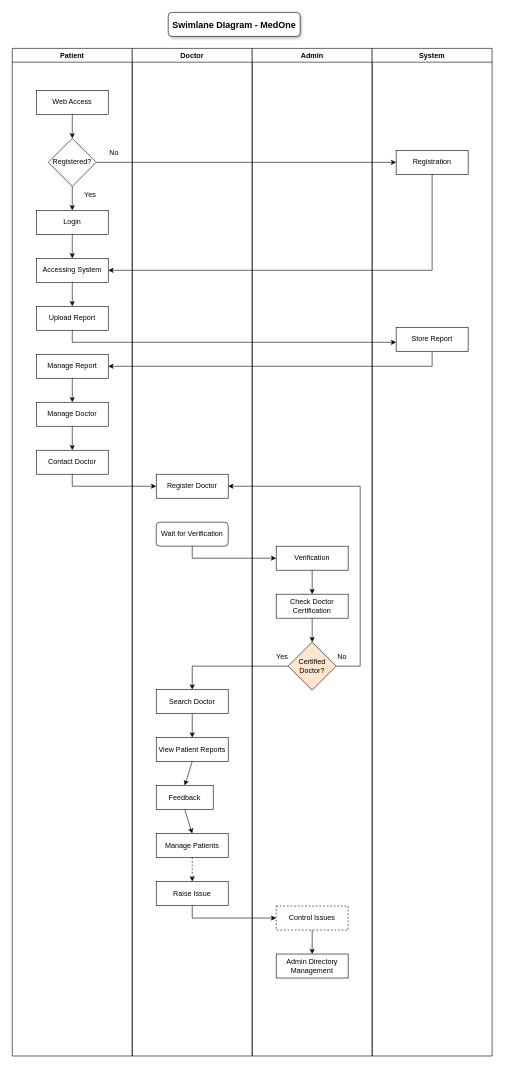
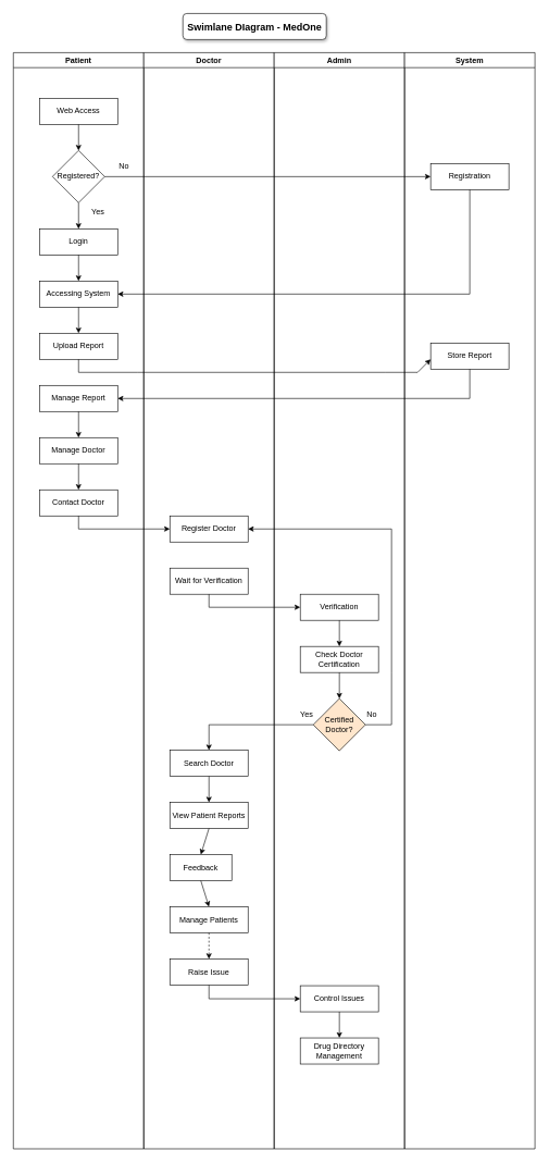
  <mxCell id="0" />
  <mxCell id="1" parent="0" />
  <mxCell id="2" value="Patient" style="swimlane;whiteSpace=wrap;html=1;" vertex="1" parent="1"><mxGeometry x="20" y="80" width="200" height="1680" as="geometry" /></mxCell>
  <mxCell id="3" value="Web Access" style="rounded=0;whiteSpace=wrap;html=1;" vertex="1" parent="2"><mxGeometry x="40" y="70" width="120" height="40" as="geometry" /></mxCell>
  <mxCell id="4" value="Registered?" style="rhombus;whiteSpace=wrap;html=1;" vertex="1" parent="2"><mxGeometry x="60" y="150" width="80" height="80" as="geometry" /></mxCell>
  <mxCell id="5" value="" style="endArrow=classic;html=1;rounded=0;exitX=0.5;exitY=1;exitDx=0;exitDy=0;entryX=0.5;entryY=0;entryDx=0;entryDy=0;" edge="1" parent="2" source="3" target="4"><mxGeometry width="50" height="50" relative="1" as="geometry"><mxPoint x="75" y="170" as="sourcePoint" /><mxPoint x="125" y="120" as="targetPoint" /></mxGeometry></mxCell>
  <mxCell id="6" value="No" style="text;html=1;strokeColor=none;fillColor=none;align=center;verticalAlign=middle;whiteSpace=wrap;rounded=0;" vertex="1" parent="2"><mxGeometry x="140" y="160" width="60" height="30" as="geometry" /></mxCell>
  <mxCell id="7" value="Login" style="rounded=0;whiteSpace=wrap;html=1;" vertex="1" parent="2"><mxGeometry x="40" y="270" width="120" height="40" as="geometry" /></mxCell>
  <mxCell id="8" value="" style="endArrow=classic;html=1;rounded=0;exitX=0.5;exitY=1;exitDx=0;exitDy=0;entryX=0.5;entryY=0;entryDx=0;entryDy=0;" edge="1" parent="2" source="4" target="7"><mxGeometry width="50" height="50" relative="1" as="geometry"><mxPoint x="100" y="260" as="sourcePoint" /><mxPoint x="150" y="210" as="targetPoint" /></mxGeometry></mxCell>
  <mxCell id="9" value="Yes" style="text;html=1;strokeColor=none;fillColor=none;align=center;verticalAlign=middle;whiteSpace=wrap;rounded=0;" vertex="1" parent="2"><mxGeometry x="100" y="230" width="60" height="30" as="geometry" /></mxCell>
  <mxCell id="10" value="Accessing System" style="rounded=0;whiteSpace=wrap;html=1;" vertex="1" parent="2"><mxGeometry x="40" y="350" width="120" height="40" as="geometry" /></mxCell>
  <mxCell id="11" value="" style="endArrow=classic;html=1;rounded=0;exitX=0.5;exitY=1;exitDx=0;exitDy=0;entryX=0.5;entryY=0;entryDx=0;entryDy=0;" edge="1" parent="2" source="7" target="10"><mxGeometry width="50" height="50" relative="1" as="geometry"><mxPoint x="350" y="300" as="sourcePoint" /><mxPoint x="400" y="250" as="targetPoint" /></mxGeometry></mxCell>
  <mxCell id="12" value="Upload Report" style="rounded=0;whiteSpace=wrap;html=1;" vertex="1" parent="2"><mxGeometry x="40" y="430" width="120" height="40" as="geometry" /></mxCell>
  <mxCell id="13" value="" style="endArrow=classic;html=1;rounded=0;exitX=0.5;exitY=1;exitDx=0;exitDy=0;entryX=0.5;entryY=0;entryDx=0;entryDy=0;" edge="1" parent="2" source="10" target="12"><mxGeometry width="50" height="50" relative="1" as="geometry"><mxPoint x="150" y="420" as="sourcePoint" /><mxPoint x="200" y="370" as="targetPoint" /></mxGeometry></mxCell>
  <mxCell id="14" value="Manage Report" style="rounded=0;whiteSpace=wrap;html=1;" vertex="1" parent="2"><mxGeometry x="40" y="510" width="120" height="40" as="geometry" /></mxCell>
  <mxCell id="15" value="Manage Doctor" style="rounded=0;whiteSpace=wrap;html=1;" vertex="1" parent="2"><mxGeometry x="40" y="590" width="120" height="40" as="geometry" /></mxCell>
  <mxCell id="16" value="" style="endArrow=classic;html=1;rounded=0;exitX=0.5;exitY=1;exitDx=0;exitDy=0;entryX=0.5;entryY=0;entryDx=0;entryDy=0;" edge="1" parent="2" source="14" target="15"><mxGeometry width="50" height="50" relative="1" as="geometry"><mxPoint x="350" y="650" as="sourcePoint" /><mxPoint x="400" y="600" as="targetPoint" /></mxGeometry></mxCell>
  <mxCell id="17" value="Contact Doctor" style="rounded=0;whiteSpace=wrap;html=1;" vertex="1" parent="2"><mxGeometry x="40" y="670" width="120" height="40" as="geometry" /></mxCell>
  <mxCell id="18" value="" style="endArrow=classic;html=1;rounded=0;exitX=0.5;exitY=1;exitDx=0;exitDy=0;entryX=0.5;entryY=0;entryDx=0;entryDy=0;" edge="1" parent="2" source="15" target="17"><mxGeometry width="50" height="50" relative="1" as="geometry"><mxPoint x="350" y="650" as="sourcePoint" /><mxPoint x="400" y="600" as="targetPoint" /></mxGeometry></mxCell>
  <mxCell id="19" value="Doctor" style="swimlane;whiteSpace=wrap;html=1;" vertex="1" parent="1"><mxGeometry x="220" y="80" width="200" height="1680" as="geometry" /></mxCell>
  <mxCell id="20" value="Register Doctor" style="rounded=0;whiteSpace=wrap;html=1;" vertex="1" parent="19"><mxGeometry x="40" y="710" width="120" height="40" as="geometry" /></mxCell>
- <mxCell id="21" value="Wait for Verification" style="whiteSpace=wrap;html=1;rounded=1;" vertex="1" parent="19"><mxGeometry x="40" y="790" width="120" height="40" as="geometry" /></mxCell>
+ <mxCell id="21" value="Wait for Verification" style="rounded=0;whiteSpace=wrap;html=1;" vertex="1" parent="19"><mxGeometry x="40" y="790" width="120" height="40" as="geometry" /></mxCell>
  <mxCell id="22" value="Search Doctor" style="rounded=0;whiteSpace=wrap;html=1;" vertex="1" parent="19"><mxGeometry x="40" y="1069" width="120" height="40" as="geometry" /></mxCell>
  <mxCell id="23" value="View Patient Reports" style="rounded=0;whiteSpace=wrap;html=1;" vertex="1" parent="19"><mxGeometry x="40" y="1149" width="120" height="40" as="geometry" /></mxCell>
  <mxCell id="24" value="" style="endArrow=classic;html=1;rounded=0;exitX=0.5;exitY=1;exitDx=0;exitDy=0;entryX=0.5;entryY=0;entryDx=0;entryDy=0;" edge="1" parent="19" source="22" target="23"><mxGeometry width="50" height="50" relative="1" as="geometry"><mxPoint x="150" y="1259" as="sourcePoint" /><mxPoint x="200" y="1209" as="targetPoint" /></mxGeometry></mxCell>
  <mxCell id="25" value="Feedback" style="rounded=0;whiteSpace=wrap;html=1;" vertex="1" parent="19"><mxGeometry x="40" y="1229" width="95" height="40" as="geometry" /></mxCell>
  <mxCell id="26" value="" style="endArrow=classic;html=1;rounded=0;exitX=0.5;exitY=1;exitDx=0;exitDy=0;entryX=0.5;entryY=0;entryDx=0;entryDy=0;" edge="1" parent="19" source="23" target="25"><mxGeometry width="50" height="50" relative="1" as="geometry"><mxPoint x="150" y="1259" as="sourcePoint" /><mxPoint x="200" y="1209" as="targetPoint" /></mxGeometry></mxCell>
  <mxCell id="27" value="Manage Patients" style="rounded=0;whiteSpace=wrap;html=1;" vertex="1" parent="19"><mxGeometry x="40" y="1309" width="120" height="40" as="geometry" /></mxCell>
  <mxCell id="28" value="" style="endArrow=classic;html=1;rounded=0;exitX=0.5;exitY=1;exitDx=0;exitDy=0;entryX=0.5;entryY=0;entryDx=0;entryDy=0;" edge="1" parent="19" source="25" target="27"><mxGeometry width="50" height="50" relative="1" as="geometry"><mxPoint x="150" y="1399" as="sourcePoint" /><mxPoint x="200" y="1349" as="targetPoint" /></mxGeometry></mxCell>
  <mxCell id="29" value="Raise Issue" style="rounded=0;whiteSpace=wrap;html=1;" vertex="1" parent="19"><mxGeometry x="40" y="1389" width="120" height="40" as="geometry" /></mxCell>
  <mxCell id="30" value="" style="endArrow=classic;html=1;rounded=0;exitX=0.5;exitY=1;exitDx=0;exitDy=0;entryX=0.5;entryY=0;entryDx=0;entryDy=0;dashed=1;" edge="1" parent="19" source="27" target="29"><mxGeometry width="50" height="50" relative="1" as="geometry"><mxPoint x="150" y="1399" as="sourcePoint" /><mxPoint x="200" y="1349" as="targetPoint" /></mxGeometry></mxCell>
  <mxCell id="31" value="Admin" style="swimlane;whiteSpace=wrap;html=1;" vertex="1" parent="1"><mxGeometry x="420" y="80" width="200" height="1680" as="geometry" /></mxCell>
  <mxCell id="32" value="Verification" style="rounded=0;whiteSpace=wrap;html=1;" vertex="1" parent="31"><mxGeometry x="40" y="830" width="120" height="40" as="geometry" /></mxCell>
  <mxCell id="33" value="Check Doctor Certification" style="rounded=0;whiteSpace=wrap;html=1;" vertex="1" parent="31"><mxGeometry x="40" y="910" width="120" height="40" as="geometry" /></mxCell>
  <mxCell id="34" value="" style="endArrow=classic;html=1;rounded=0;exitX=0.5;exitY=1;exitDx=0;exitDy=0;entryX=0.5;entryY=0;entryDx=0;entryDy=0;" edge="1" parent="31" source="32" target="33"><mxGeometry width="50" height="50" relative="1" as="geometry"><mxPoint x="-50" y="860" as="sourcePoint" /><mxPoint y="810" as="targetPoint" /></mxGeometry></mxCell>
  <mxCell id="35" value="Certified Doctor?" style="rhombus;whiteSpace=wrap;html=1;fillColor=#ffe6cc;" vertex="1" parent="31"><mxGeometry x="60" y="990" width="80" height="80" as="geometry" /></mxCell>
  <mxCell id="36" value="" style="endArrow=classic;html=1;rounded=0;exitX=0.5;exitY=1;exitDx=0;exitDy=0;" edge="1" parent="31" source="33" target="35"><mxGeometry width="50" height="50" relative="1" as="geometry"><mxPoint x="-50" y="980" as="sourcePoint" /><mxPoint y="930" as="targetPoint" /></mxGeometry></mxCell>
  <mxCell id="37" value="No" style="text;html=1;strokeColor=none;fillColor=none;align=center;verticalAlign=middle;whiteSpace=wrap;rounded=0;" vertex="1" parent="31"><mxGeometry x="120" y="1000" width="60" height="30" as="geometry" /></mxCell>
  <mxCell id="38" value="Yes" style="text;html=1;strokeColor=none;fillColor=none;align=center;verticalAlign=middle;whiteSpace=wrap;rounded=0;" vertex="1" parent="31"><mxGeometry x="20" y="1000" width="60" height="30" as="geometry" /></mxCell>
- <mxCell id="39" value="Control Issues" style="rounded=0;whiteSpace=wrap;html=1;dashed=1;" vertex="1" parent="31"><mxGeometry x="40" y="1430" width="120" height="40" as="geometry" /></mxCell>
- <mxCell id="40" value="Admin Directory Management" style="rounded=0;whiteSpace=wrap;html=1;" vertex="1" parent="31"><mxGeometry x="40" y="1510" width="120" height="40" as="geometry" /></mxCell>
+ <mxCell id="39" value="Control Issues" style="rounded=0;whiteSpace=wrap;html=1;" vertex="1" parent="31"><mxGeometry x="40" y="1430" width="120" height="40" as="geometry" /></mxCell>
+ <mxCell id="40" value="Drug Directory Management" style="rounded=0;whiteSpace=wrap;html=1;" vertex="1" parent="31"><mxGeometry x="40" y="1510" width="120" height="40" as="geometry" /></mxCell>
  <mxCell id="41" value="" style="endArrow=classic;html=1;rounded=0;exitX=0.5;exitY=1;exitDx=0;exitDy=0;entryX=0.5;entryY=0;entryDx=0;entryDy=0;" edge="1" parent="31" source="39" target="40"><mxGeometry width="50" height="50" relative="1" as="geometry"><mxPoint x="-50" y="1520" as="sourcePoint" /><mxPoint y="1470" as="targetPoint" /></mxGeometry></mxCell>
  <mxCell id="42" value="System" style="swimlane;whiteSpace=wrap;html=1;" vertex="1" parent="1"><mxGeometry x="620" y="80" width="200" height="1680" as="geometry" /></mxCell>
  <mxCell id="43" value="Registration" style="rounded=0;whiteSpace=wrap;html=1;" vertex="1" parent="42"><mxGeometry x="40" y="170" width="120" height="40" as="geometry" /></mxCell>
- <mxCell id="44" value="Store Report" style="rounded=0;whiteSpace=wrap;html=1;" vertex="1" parent="42"><mxGeometry x="40" y="465" width="120" height="40" as="geometry" /></mxCell>
+ <mxCell id="44" value="Store Report" style="rounded=0;whiteSpace=wrap;html=1;" vertex="1" parent="42"><mxGeometry x="40" y="445" width="120" height="40" as="geometry" /></mxCell>
  <mxCell id="45" value="" style="endArrow=classic;html=1;rounded=0;exitX=1;exitY=0.5;exitDx=0;exitDy=0;entryX=0;entryY=0.5;entryDx=0;entryDy=0;" edge="1" parent="1" source="4" target="43"><mxGeometry width="50" height="50" relative="1" as="geometry"><mxPoint x="370" y="240" as="sourcePoint" /><mxPoint x="420" y="190" as="targetPoint" /></mxGeometry></mxCell>
  <mxCell id="46" value="" style="endArrow=classic;html=1;rounded=0;exitX=0.5;exitY=1;exitDx=0;exitDy=0;entryX=1;entryY=0.5;entryDx=0;entryDy=0;" edge="1" parent="1" source="43" target="10"><mxGeometry width="50" height="50" relative="1" as="geometry"><mxPoint x="295" y="470" as="sourcePoint" /><mxPoint x="345" y="420" as="targetPoint" /><Array as="points"><mxPoint x="720" y="450" /></Array></mxGeometry></mxCell>
  <mxCell id="47" value="" style="endArrow=classic;html=1;rounded=0;exitX=0.5;exitY=1;exitDx=0;exitDy=0;entryX=0;entryY=0.625;entryDx=0;entryDy=0;entryPerimeter=0;" edge="1" parent="1" source="12" target="44"><mxGeometry width="50" height="50" relative="1" as="geometry"><mxPoint x="370" y="450" as="sourcePoint" /><mxPoint x="420" y="400" as="targetPoint" /><Array as="points"><mxPoint x="120" y="570" /><mxPoint x="210" y="570" /><mxPoint x="590" y="570" /><mxPoint x="640" y="570" /></Array></mxGeometry></mxCell>
  <mxCell id="48" value="" style="endArrow=classic;html=1;rounded=0;exitX=0.5;exitY=1;exitDx=0;exitDy=0;entryX=1;entryY=0.5;entryDx=0;entryDy=0;" edge="1" parent="1" source="44" target="14"><mxGeometry width="50" height="50" relative="1" as="geometry"><mxPoint x="370" y="520" as="sourcePoint" /><mxPoint x="420" y="470" as="targetPoint" /><Array as="points"><mxPoint x="720" y="610" /></Array></mxGeometry></mxCell>
  <mxCell id="49" value="" style="endArrow=classic;html=1;rounded=0;exitX=0.5;exitY=1;exitDx=0;exitDy=0;entryX=0;entryY=0.5;entryDx=0;entryDy=0;" edge="1" parent="1" source="17" target="20"><mxGeometry width="50" height="50" relative="1" as="geometry"><mxPoint x="370" y="730" as="sourcePoint" /><mxPoint x="420" y="680" as="targetPoint" /><Array as="points"><mxPoint x="120" y="810" /></Array></mxGeometry></mxCell>
  <mxCell id="50" value="" style="endArrow=classic;html=1;rounded=0;exitX=0.5;exitY=1;exitDx=0;exitDy=0;entryX=0;entryY=0.5;entryDx=0;entryDy=0;" edge="1" parent="1" source="21" target="32"><mxGeometry width="50" height="50" relative="1" as="geometry"><mxPoint x="370" y="860" as="sourcePoint" /><mxPoint x="420" y="810" as="targetPoint" /><Array as="points"><mxPoint x="320" y="930" /></Array></mxGeometry></mxCell>
  <mxCell id="51" value="" style="endArrow=classic;html=1;rounded=0;exitX=1;exitY=0.5;exitDx=0;exitDy=0;entryX=1;entryY=0.5;entryDx=0;entryDy=0;" edge="1" parent="1" source="35" target="20"><mxGeometry width="50" height="50" relative="1" as="geometry"><mxPoint x="370" y="970" as="sourcePoint" /><mxPoint x="420" y="920" as="targetPoint" /><Array as="points"><mxPoint x="600" y="1110" /><mxPoint x="600" y="1030" /><mxPoint x="600" y="810" /></Array></mxGeometry></mxCell>
  <mxCell id="52" value="" style="endArrow=classic;html=1;rounded=0;exitX=0;exitY=0.5;exitDx=0;exitDy=0;entryX=0.5;entryY=0;entryDx=0;entryDy=0;" edge="1" parent="1" source="35" target="22"><mxGeometry width="50" height="50" relative="1" as="geometry"><mxPoint x="370" y="1110" as="sourcePoint" /><mxPoint x="420" y="1060" as="targetPoint" /><Array as="points"><mxPoint x="320" y="1110" /></Array></mxGeometry></mxCell>
  <mxCell id="53" value="" style="endArrow=classic;html=1;rounded=0;exitX=0.5;exitY=1;exitDx=0;exitDy=0;entryX=0;entryY=0.5;entryDx=0;entryDy=0;" edge="1" parent="1" source="29" target="39"><mxGeometry width="50" height="50" relative="1" as="geometry"><mxPoint x="370" y="1530" as="sourcePoint" /><mxPoint x="420" y="1480" as="targetPoint" /><Array as="points"><mxPoint x="320" y="1530" /></Array></mxGeometry></mxCell>
  <mxCell id="54" value="Swimlane DIagram - MedOne" style="rounded=1;whiteSpace=wrap;html=1;fontStyle=1;fontSize=15;align=center;shadow=1;" vertex="1" parent="1"><mxGeometry x="280" y="20" width="220" height="40" as="geometry" /></mxCell>
